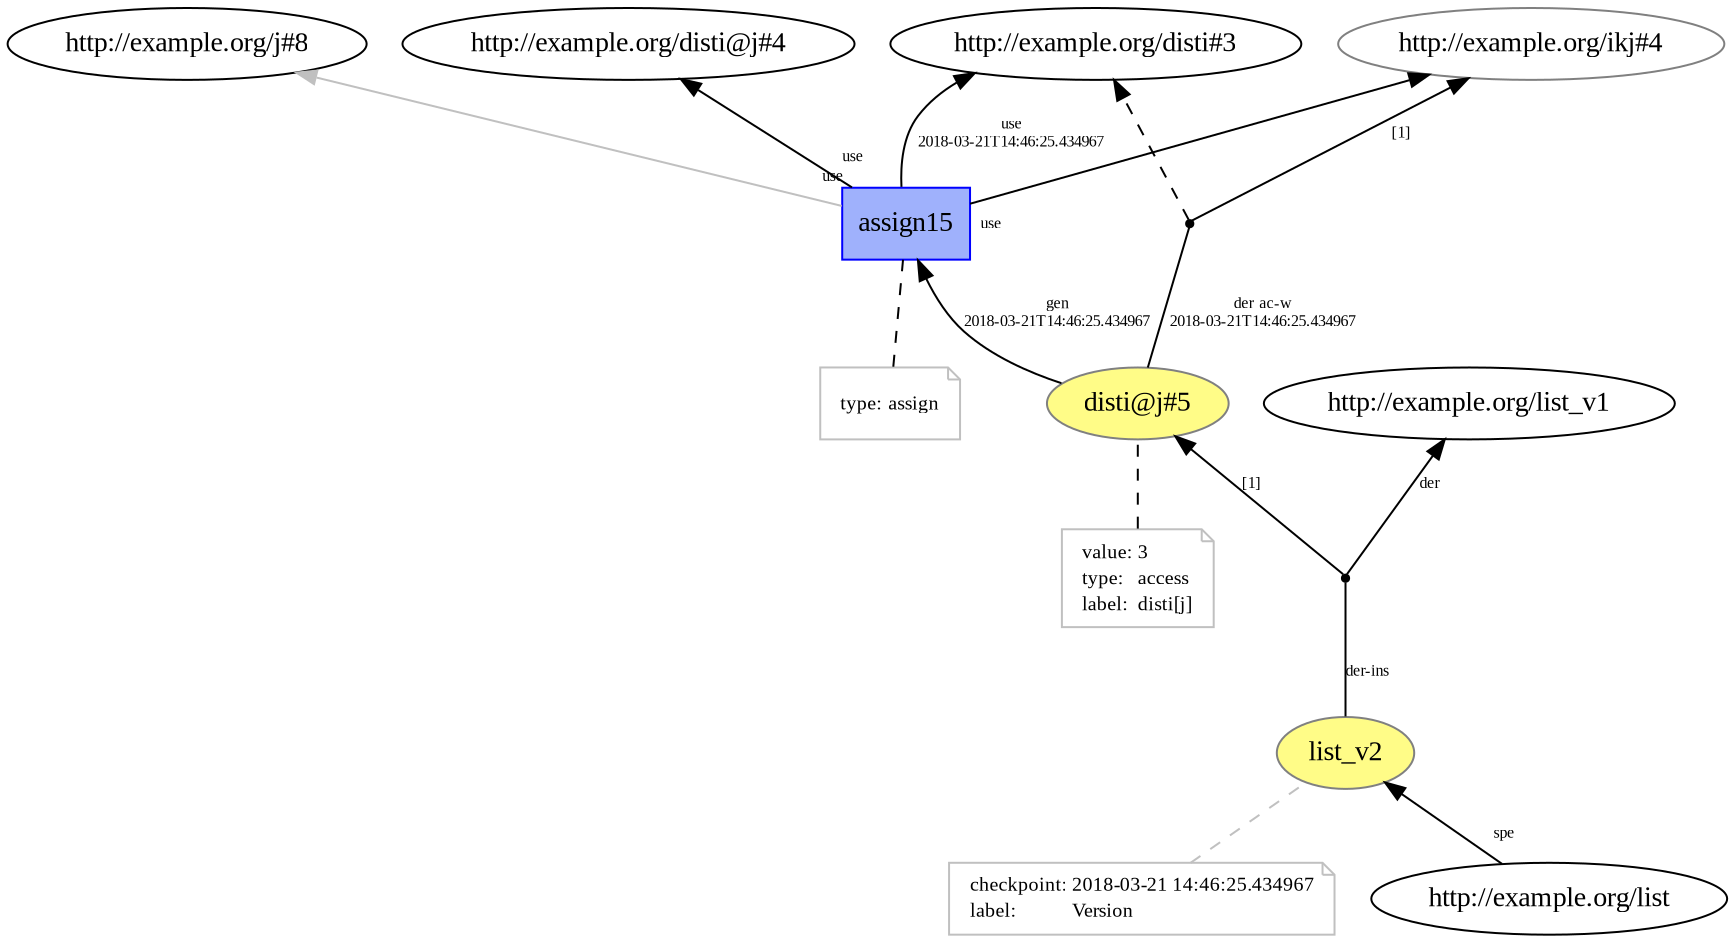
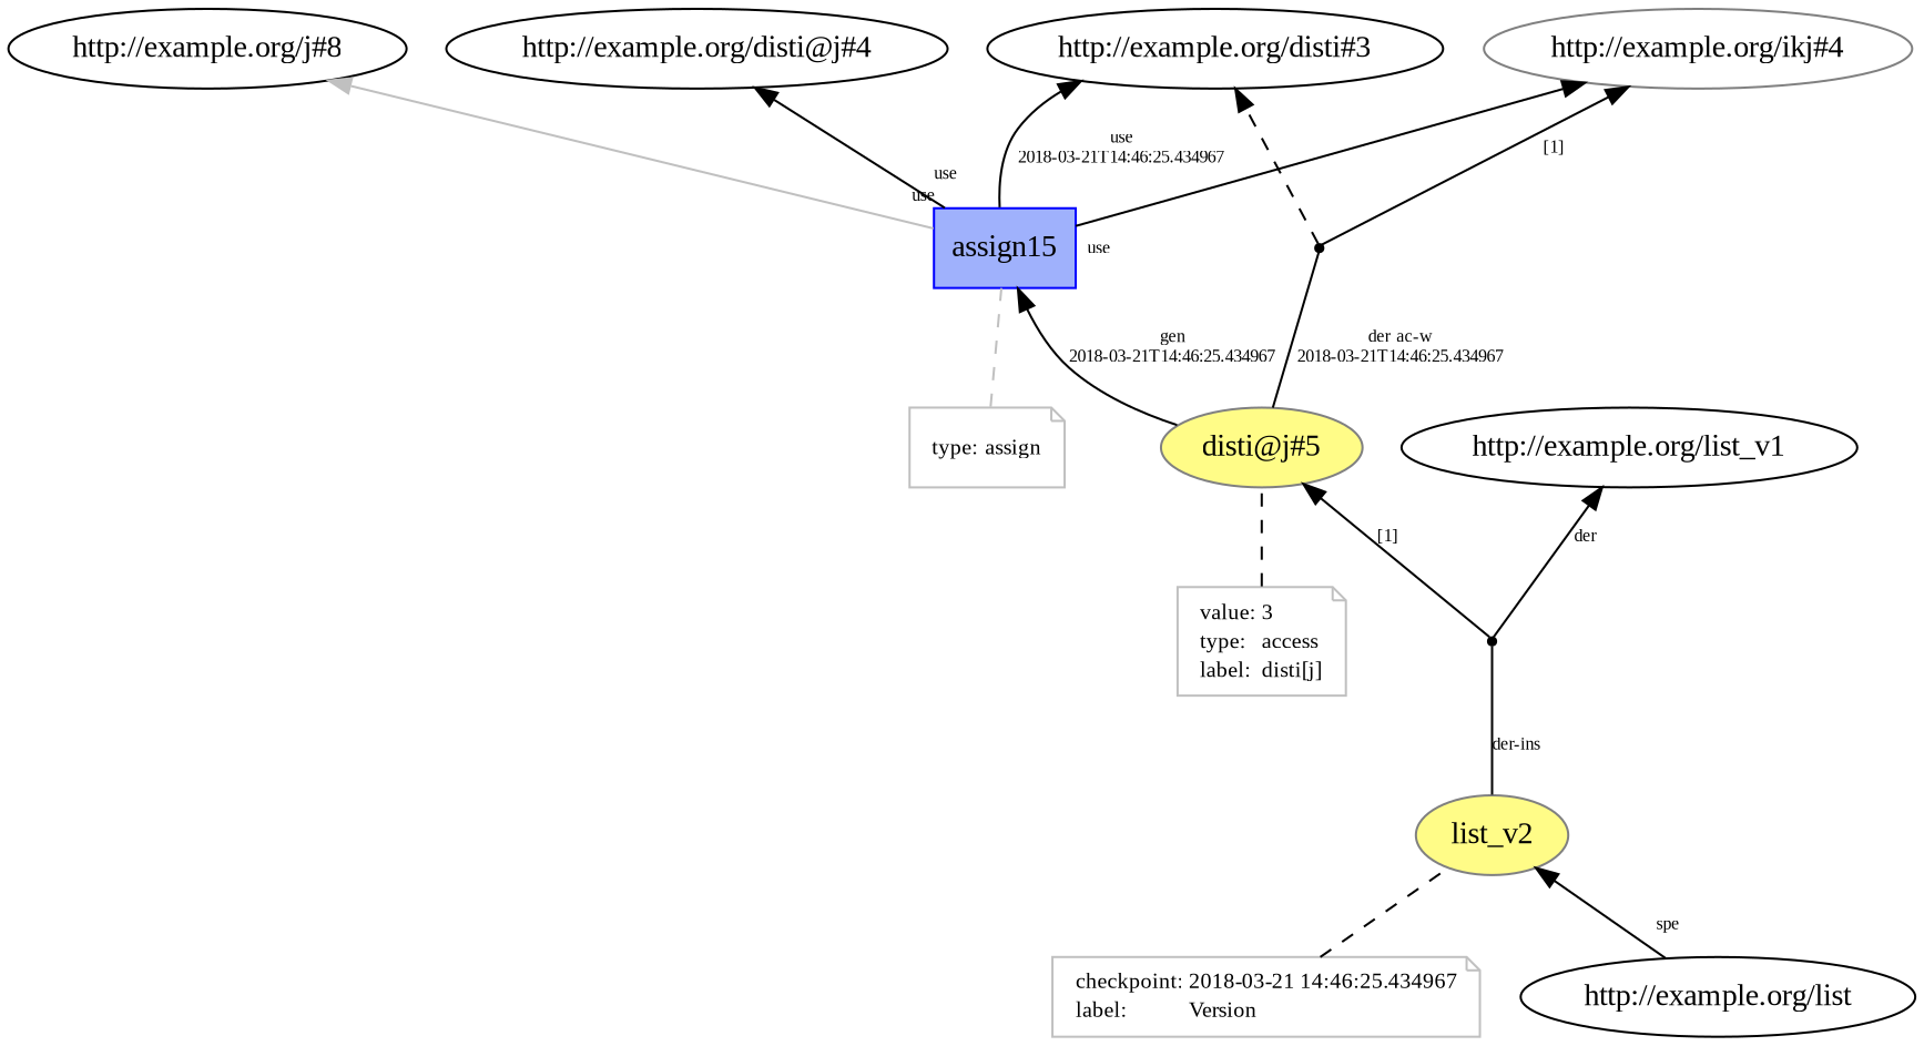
  digraph {
    fontname="Liberation Serif"
    rankdir=BT
    node [fontname="Liberation Serif"]
    edge [fontname="Liberation Serif" rotation=20]
    n1 [color="#808080" fillcolor="#FFFC87" label="disti@j#5" style=filled]
    n2 [color="#0000FF" fillcolor="#9FB1FC" label=assign15 shape=polygon sides=4 style=filled]
    bn1 [shape=point]
    "http://example.org/disti#3"
    "http://example.org/ikj#4" [color="#808080"]
    "http://example.org/j#8"
    "http://example.org/disti@j#4"
    n8 [color=gray fontcolor=black fontsize=10 label=<<TABLE cellpadding="0" border="0"> 	<TR> 	    <TD align="left">value:</TD> 	    <TD align="left">3</TD> 	</TR> 	<TR> 	    <TD align="left">type:</TD> 	    <TD align="left">access</TD> 	</TR> 	<TR> 	    <TD align="left">label:</TD> 	    <TD align="left">disti[j]</TD> 	</TR> </TABLE>> shape=note]
    n9 [color="#808080" fillcolor="#FFFC87" label=list_v2 style=filled]
    bn0 [shape=point]
    "http://example.org/list_v1"
    n12 [color=gray fontcolor=black fontsize=10 label=<<TABLE cellpadding="0" border="0"> 	<TR> 	    <TD align="left">checkpoint:</TD> 	    <TD align="left">2018-03-21 14:46:25.434967</TD> 	</TR> 	<TR> 	    <TD align="left">label:</TD> 	    <TD align="left">Version</TD> 	</TR> </TABLE>> shape=note]
    "http://example.org/list"
    n14 [color=gray fontcolor=black fontsize=10 label=<<TABLE cellpadding="0" border="0"> 	<TR> 	    <TD align="left">type:</TD> 	    <TD align="left">assign</TD> 	</TR> </TABLE>> shape=note]
    n1 -> n2 [angle=60.0 distance=1.5 fontsize=8 label="gen\n2018-03-21T14:46:25.434967"]
    n1 -> bn1 [angle=60.0 arrowhead=none distance=1.5 fontsize=8 label="der ac-w\n2018-03-21T14:46:25.434967"]
    n2 -> "http://example.org/disti#3" [angle=60.0 distance=1.5 fontsize=8 label="use\n2018-03-21T14:46:25.434967"]
    n2 -> "http://example.org/ikj#4" [labelangle=60.0 labeldistance=1.5 labelfontsize=8 taillabel=use]
    n2 -> "http://example.org/j#8" [color=gray labelangle=60.0 labeldistance=1.5 labelfontsize=8 taillabel=use]
    n2 -> "http://example.org/disti@j#4" [labelangle=60.0 labeldistance=1.5 labelfontsize=8 taillabel=use]
    bn1 -> "http://example.org/disti#3" [style=dashed rotation=""]
    bn1 -> "http://example.org/ikj#4" [angle=60.0 distance=1.5 fontsize=8 label="[1]"]
    n8 -> n1 [arrowhead=none color=black style=dashed rotation=""]
    n9 -> bn0 [angle=60.0 arrowhead=none distance=1.5 fontsize=8 label="der-ins"]
    bn0 -> n1 [angle=60.0 distance=1.5 fontsize=8 label="[1]"]
    bn0 -> "http://example.org/list_v1" [angle=60.0 distance=1.5 fontsize=8 label=der]
-   n12 -> n9 [arrowhead=none color=gray style=dashed rotation=""]
+   n12 -> n9 [arrowhead=none color=black style=dashed rotation=""]
    "http://example.org/list" -> n9 [labelangle=60.0 labeldistance=1.5 labelfontsize=8 taillabel=spe]
-   n14 -> n2 [arrowhead=none color=black style=dashed rotation=""]
+   n14 -> n2 [arrowhead=none color=gray style=dashed rotation=""]
  }
